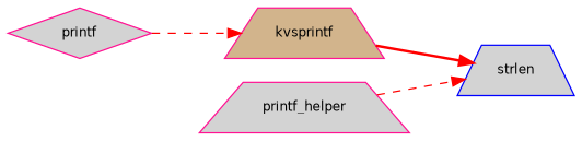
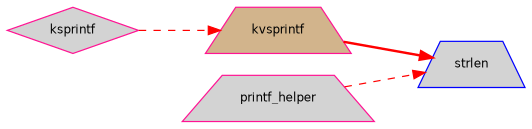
  digraph {
    rankdir=LR
    node [color=deeppink fillcolor=lightgrey fontname=Helvetica fontsize=10 shape=trapezium style=filled]
    edge [color=red fontname=Helvetica fontsize=10 labelfontname=Helvetica labelfontsize=10 style=dashed]
-   n1 [fontcolor=black height=0.2 label=printf shape=diamond width=0.4]
+   n1 [fontcolor=black height=0.2 label=ksprintf shape=diamond width=0.4]
    n2 [fillcolor=tan height=0.2 label=kvsprintf width=0.4]
    n3 [color=blue height=0.2 label=strlen width=0.4]
    n4 [height=0.2 label=printf_helper width=0.4]
    n1 -> n2
    n2 -> n3 [style=bold]
    n4 -> n3
  }
